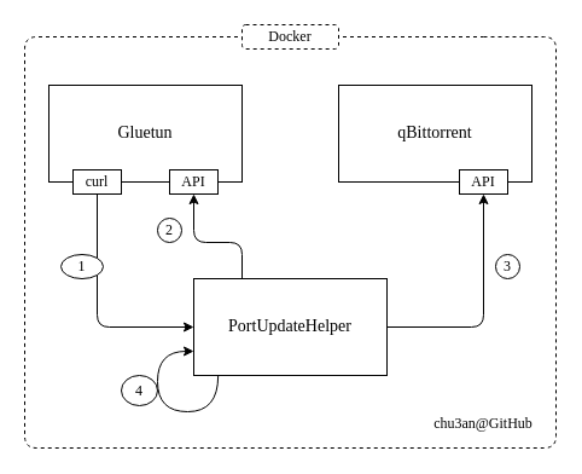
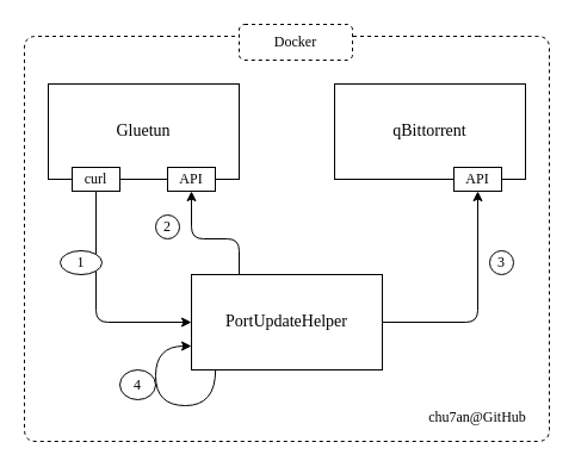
  <mxCell id="0" />
  <mxCell id="1" parent="0" />
  <mxCell id="2" value="Gluetun" style="rounded=0;whiteSpace=wrap;html=1;fontFamily=Noto Sans TC;fontSource=https%3A%2F%2Ffonts.googleapis.com%2Fcss%3Ffamily%3DNoto%2BSans%2BTC;fontSize=14;" parent="1" vertex="1"><mxGeometry x="40" y="70" width="160" height="80" as="geometry" /></mxCell>
  <mxCell id="3" value="qBittorrent" style="rounded=0;whiteSpace=wrap;html=1;fontFamily=Noto Sans TC;fontSource=https%3A%2F%2Ffonts.googleapis.com%2Fcss%3Ffamily%3DNoto%2BSans%2BTC;fontSize=14;" parent="1" vertex="1"><mxGeometry x="280" y="70" width="160" height="80" as="geometry" /></mxCell>
  <mxCell id="4" value="PortUpdateHelper" style="rounded=0;whiteSpace=wrap;html=1;fontFamily=Noto Sans TC;fontSource=https%3A%2F%2Ffonts.googleapis.com%2Fcss%3Ffamily%3DNoto%2BSans%2BTC;fontSize=14;" parent="1" vertex="1"><mxGeometry x="160" y="230" width="160" height="80" as="geometry" /></mxCell>
  <mxCell id="5" value="API" style="rounded=0;whiteSpace=wrap;html=1;fontFamily=Noto Sans TC;fontSource=https%3A%2F%2Ffonts.googleapis.com%2Fcss%3Ffamily%3DNoto%2BSans%2BTC;" parent="1" vertex="1"><mxGeometry x="140" y="140" width="40" height="20" as="geometry" /></mxCell>
  <mxCell id="6" value="API" style="rounded=0;whiteSpace=wrap;html=1;fontFamily=Noto Sans TC;fontSource=https%3A%2F%2Ffonts.googleapis.com%2Fcss%3Ffamily%3DNoto%2BSans%2BTC;" parent="1" vertex="1"><mxGeometry x="380" y="140" width="40" height="20" as="geometry" /></mxCell>
  <mxCell id="7" value="&lt;div&gt;curl&lt;/div&gt;" style="rounded=0;whiteSpace=wrap;html=1;fontFamily=Noto Sans TC;fontSource=https%3A%2F%2Ffonts.googleapis.com%2Fcss%3Ffamily%3DNoto%2BSans%2BTC;" parent="1" vertex="1"><mxGeometry x="60" y="140" width="40" height="20" as="geometry" /></mxCell>
  <mxCell id="8" value="" style="endArrow=classic;html=1;rounded=1;entryX=0;entryY=0.5;entryDx=0;entryDy=0;exitX=0.5;exitY=1;exitDx=0;exitDy=0;curved=0;fontFamily=Noto Sans TC;fontSource=https%3A%2F%2Ffonts.googleapis.com%2Fcss%3Ffamily%3DNoto%2BSans%2BTC;" parent="1" source="7" target="4" edge="1"><mxGeometry width="50" height="50" relative="1" as="geometry"><mxPoint x="-70" y="330" as="sourcePoint" /><mxPoint x="-20" y="280" as="targetPoint" /><Array as="points"><mxPoint x="80" y="270" /></Array></mxGeometry></mxCell>
  <mxCell id="9" value="1" style="ellipse;whiteSpace=wrap;html=1;aspect=fixed;fontFamily=Noto Sans TC;fontSource=https%3A%2F%2Ffonts.googleapis.com%2Fcss%3Ffamily%3DNoto%2BSans%2BTC;fontStyle=0" parent="1" vertex="1"><mxGeometry x="50" y="210" width="35" height="20" as="geometry" /></mxCell>
  <mxCell id="10" value="" style="endArrow=classic;html=1;rounded=1;entryX=0.5;entryY=1;entryDx=0;entryDy=0;exitX=0.25;exitY=0;exitDx=0;exitDy=0;curved=0;fontFamily=Noto Sans TC;fontSource=https%3A%2F%2Ffonts.googleapis.com%2Fcss%3Ffamily%3DNoto%2BSans%2BTC;" parent="1" source="4" target="5" edge="1"><mxGeometry width="50" height="50" relative="1" as="geometry"><mxPoint x="-20" y="240" as="sourcePoint" /><mxPoint x="60" y="350" as="targetPoint" /><Array as="points"><mxPoint x="200" y="200" /><mxPoint x="160" y="200" /></Array></mxGeometry></mxCell>
  <mxCell id="11" value="" style="endArrow=classic;html=1;rounded=1;entryX=0.5;entryY=1;entryDx=0;entryDy=0;exitX=1;exitY=0.5;exitDx=0;exitDy=0;curved=0;fontFamily=Noto Sans TC;fontSource=https%3A%2F%2Ffonts.googleapis.com%2Fcss%3Ffamily%3DNoto%2BSans%2BTC;" parent="1" source="4" target="6" edge="1"><mxGeometry width="50" height="50" relative="1" as="geometry"><mxPoint x="490" y="270" as="sourcePoint" /><mxPoint x="450" y="200" as="targetPoint" /><Array as="points"><mxPoint x="400" y="270" /></Array></mxGeometry></mxCell>
  <mxCell id="12" value="2" style="ellipse;whiteSpace=wrap;html=1;aspect=fixed;fontFamily=Noto Sans TC;fontSource=https%3A%2F%2Ffonts.googleapis.com%2Fcss%3Ffamily%3DNoto%2BSans%2BTC;fontStyle=0" parent="1" vertex="1"><mxGeometry x="130" y="180" width="20" height="20" as="geometry" /></mxCell>
  <mxCell id="13" value="3" style="ellipse;whiteSpace=wrap;html=1;aspect=fixed;fontFamily=Noto Sans TC;fontSource=https%3A%2F%2Ffonts.googleapis.com%2Fcss%3Ffamily%3DNoto%2BSans%2BTC;fontStyle=0" parent="1" vertex="1"><mxGeometry x="410" y="210" width="20" height="20" as="geometry" /></mxCell>
  <mxCell id="14" value="" style="curved=1;endArrow=classic;html=1;rounded=0;entryX=0;entryY=0.75;entryDx=0;entryDy=0;exitX=0.126;exitY=1.004;exitDx=0;exitDy=0;exitPerimeter=0;fontFamily=Noto Sans TC;fontSource=https%3A%2F%2Ffonts.googleapis.com%2Fcss%3Ffamily%3DNoto%2BSans%2BTC;" parent="1" source="4" target="4" edge="1"><mxGeometry width="50" height="50" relative="1" as="geometry"><mxPoint x="180" y="320" as="sourcePoint" /><mxPoint x="310" y="340" as="targetPoint" /><Array as="points"><mxPoint x="180" y="340" /><mxPoint x="130" y="340" /><mxPoint x="130" y="290" /></Array></mxGeometry></mxCell>
  <mxCell id="15" value="4" style="ellipse;whiteSpace=wrap;html=1;aspect=fixed;fontFamily=Noto Sans TC;fontSource=https%3A%2F%2Ffonts.googleapis.com%2Fcss%3Ffamily%3DNoto%2BSans%2BTC;fontStyle=0" parent="1" vertex="1"><mxGeometry x="100" y="310" width="30" height="25" as="geometry" /></mxCell>
  <mxCell id="16" value="" style="endArrow=none;html=1;rounded=1;curved=0;dashed=1;fontFamily=Noto Sans TC;fontSource=https%3A%2F%2Ffonts.googleapis.com%2Fcss%3Ffamily%3DNoto%2BSans%2BTC;" parent="1" edge="1"><mxGeometry width="50" height="50" relative="1" as="geometry"><mxPoint x="400" y="30" as="sourcePoint" /><mxPoint x="400" y="30" as="targetPoint" /><Array as="points"><mxPoint x="460" y="30" /><mxPoint x="460" y="370" /><mxPoint x="20" y="370" /><mxPoint x="20" y="30" /></Array></mxGeometry></mxCell>
- <mxCell id="17" value="Docker" style="rounded=1;whiteSpace=wrap;html=1;dashed=1;fontFamily=Noto Sans TC;fontSource=https%3A%2F%2Ffonts.googleapis.com%2Fcss%3Ffamily%3DNoto%2BSans%2BTC;" parent="1" vertex="1"><mxGeometry x="200" y="20" width="80" height="20" as="geometry" /></mxCell>
- <mxCell id="18" value="chu3an@GitHub" style="text;html=1;align=center;verticalAlign=middle;whiteSpace=wrap;rounded=0;fontFamily=Noto Sans TC;fontSource=https%3A%2F%2Ffonts.googleapis.com%2Fcss%3Ffamily%3DNoto%2BSans%2BTC;" parent="1" vertex="1"><mxGeometry x="350" y="340" width="100" height="20" as="geometry" /></mxCell>
+ <mxCell id="17" value="Docker" style="rounded=1;whiteSpace=wrap;html=1;dashed=1;fontFamily=Noto Sans TC;fontSource=https%3A%2F%2Ffonts.googleapis.com%2Fcss%3Ffamily%3DNoto%2BSans%2BTC;" parent="1" vertex="1"><mxGeometry x="200" y="20" width="95" height="30" as="geometry" /></mxCell>
+ <mxCell id="18" value="chu7an@GitHub" style="text;html=1;align=center;verticalAlign=middle;whiteSpace=wrap;rounded=0;fontFamily=Noto Sans TC;fontSource=https%3A%2F%2Ffonts.googleapis.com%2Fcss%3Ffamily%3DNoto%2BSans%2BTC;" parent="1" vertex="1"><mxGeometry x="350" y="340" width="100" height="20" as="geometry" /></mxCell>
